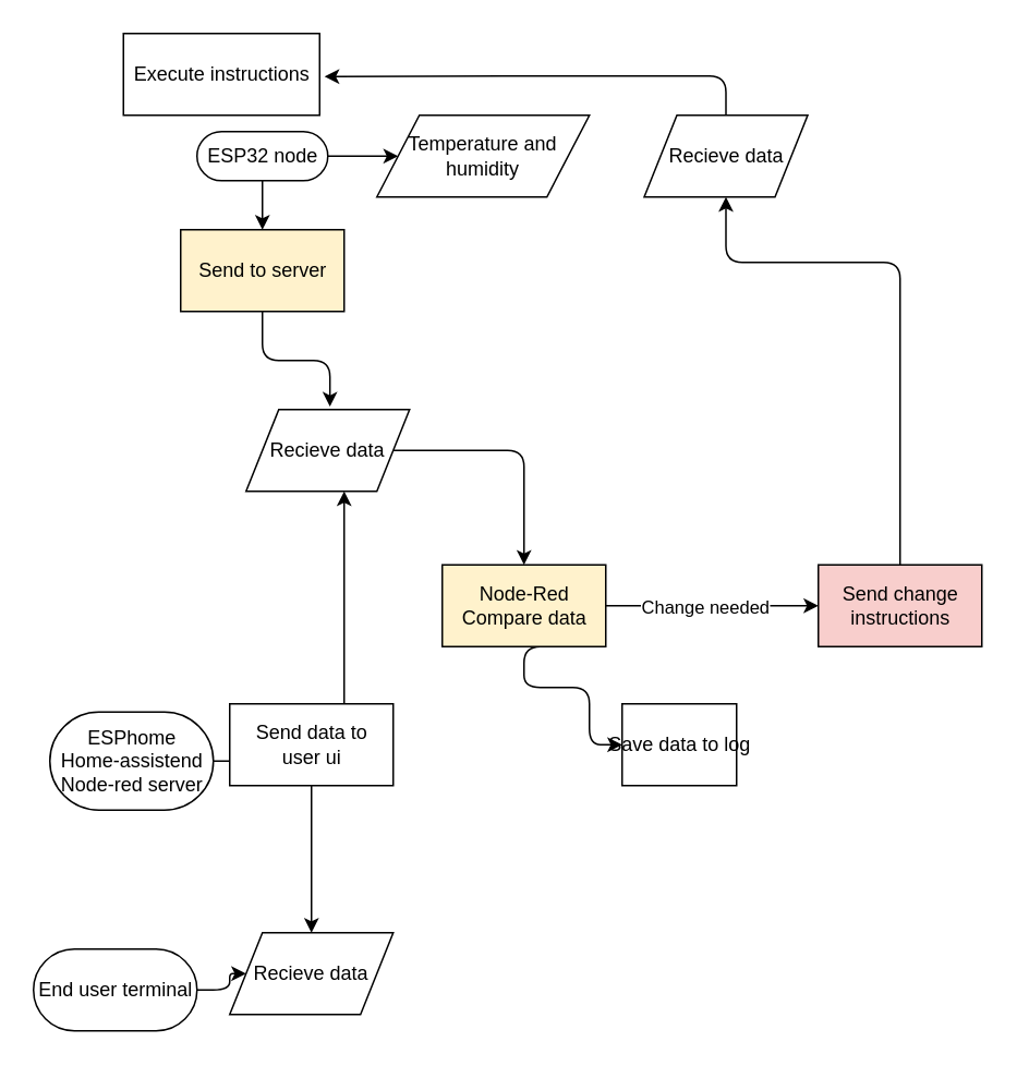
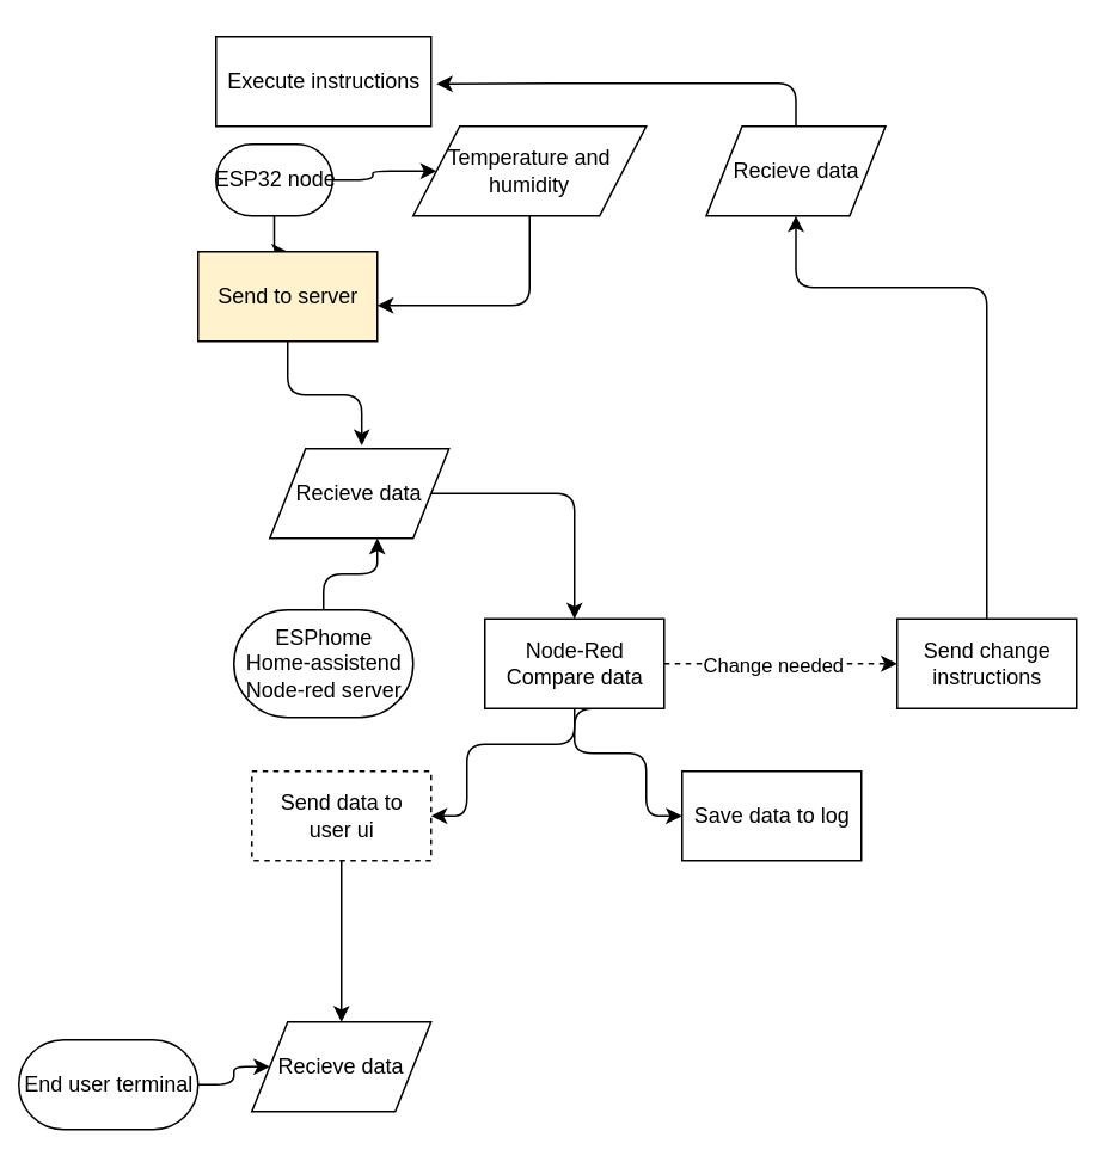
  <mxCell id="0" />
  <mxCell id="1" parent="0" />
  <mxCell id="2" style="edgeStyle=orthogonalEdgeStyle;orthogonalLoop=1;jettySize=auto;html=1;entryX=0;entryY=0.5;entryDx=0;entryDy=0;" edge="1" parent="1" source="4" target="6"><mxGeometry relative="1" as="geometry" /></mxCell>
  <mxCell id="3" style="edgeStyle=orthogonalEdgeStyle;orthogonalLoop=1;jettySize=auto;html=1;entryX=0.5;entryY=0;entryDx=0;entryDy=0;" edge="1" parent="1" source="4" target="8"><mxGeometry relative="1" as="geometry" /></mxCell>
- <mxCell id="4" value="ESP32 node" style="html=1;dashed=0;whitespace=wrap;shape=mxgraph.dfd.start;" vertex="1" parent="1"><mxGeometry x="120" y="80" width="80" height="30" as="geometry" /></mxCell>
+ <mxCell id="4" value="ESP32 node" style="html=1;dashed=0;whitespace=wrap;shape=mxgraph.dfd.start;" vertex="1" parent="1"><mxGeometry x="120" y="80" width="65" height="40" as="geometry" /></mxCell>
+ <mxCell id="5" style="edgeStyle=orthogonalEdgeStyle;orthogonalLoop=1;jettySize=auto;html=1;entryX=1;entryY=0.6;entryDx=0;entryDy=0;entryPerimeter=0;" edge="1" parent="1" source="6" target="8"><mxGeometry relative="1" as="geometry"><Array as="points"><mxPoint x="295" y="170" /></Array></mxGeometry></mxCell>
  <mxCell id="6" value="Temperature and humidity" style="shape=parallelogram;perimeter=parallelogramPerimeter;whiteSpace=wrap;html=1;dashed=0;" vertex="1" parent="1"><mxGeometry x="230" y="70" width="130" height="50" as="geometry" /></mxCell>
  <mxCell id="7" style="edgeStyle=orthogonalEdgeStyle;orthogonalLoop=1;jettySize=auto;html=1;entryX=0.513;entryY=-0.035;entryDx=0;entryDy=0;entryPerimeter=0;" edge="1" parent="1" source="8" target="12"><mxGeometry relative="1" as="geometry" /></mxCell>
  <mxCell id="8" value="Send to server" style="html=1;dashed=0;whitespace=wrap;fillColor=#fff2cc;" vertex="1" parent="1"><mxGeometry x="110" y="140" width="100" height="50" as="geometry" /></mxCell>
  <mxCell id="9" style="edgeStyle=orthogonalEdgeStyle;orthogonalLoop=1;jettySize=auto;html=1;entryX=0.6;entryY=1;entryDx=0;entryDy=0;entryPerimeter=0;" edge="1" parent="1" source="10" target="12"><mxGeometry relative="1" as="geometry" /></mxCell>
- <mxCell id="10" value="ESPhome &lt;br&gt;Home-assistend &lt;br&gt;Node-red server" style="html=1;dashed=0;whitespace=wrap;shape=mxgraph.dfd.start;" vertex="1" parent="1"><mxGeometry x="30" y="435" width="100" height="60" as="geometry" /></mxCell>
+ <mxCell id="10" value="ESPhome &lt;br&gt;Home-assistend &lt;br&gt;Node-red server" style="html=1;dashed=0;whitespace=wrap;shape=mxgraph.dfd.start;" vertex="1" parent="1"><mxGeometry x="130" y="340" width="100" height="60" as="geometry" /></mxCell>
  <mxCell id="11" style="edgeStyle=orthogonalEdgeStyle;orthogonalLoop=1;jettySize=auto;html=1;" edge="1" parent="1" source="12" target="17"><mxGeometry relative="1" as="geometry" /></mxCell>
  <mxCell id="12" value="Recieve data" style="shape=parallelogram;perimeter=parallelogramPerimeter;whiteSpace=wrap;html=1;dashed=0;" vertex="1" parent="1"><mxGeometry x="150" y="250" width="100" height="50" as="geometry" /></mxCell>
- <mxCell id="13" style="edgeStyle=orthogonalEdgeStyle;orthogonalLoop=1;jettySize=auto;html=1;entryX=0;entryY=0.5;entryDx=0;entryDy=0;" edge="1" parent="1" source="17" target="19"><mxGeometry relative="1" as="geometry" /></mxCell>
+ <mxCell id="13" style="edgeStyle=orthogonalEdgeStyle;orthogonalLoop=1;jettySize=auto;html=1;entryX=0;entryY=0.5;entryDx=0;entryDy=0;dashed=1;" edge="1" parent="1" source="17" target="19"><mxGeometry relative="1" as="geometry" /></mxCell>
  <mxCell id="14" value="Change needed" style="edgeLabel;html=1;align=center;verticalAlign=middle;resizable=0;points=[];" vertex="1" connectable="0" parent="13"><mxGeometry x="0.233" y="-1" relative="1" as="geometry"><mxPoint x="-20" y="-1" as="offset" /></mxGeometry></mxCell>
+ <mxCell id="15" style="edgeStyle=orthogonalEdgeStyle;orthogonalLoop=1;jettySize=auto;html=1;entryX=1;entryY=0.5;entryDx=0;entryDy=0;" edge="1" parent="1" source="17" target="24"><mxGeometry relative="1" as="geometry"><Array as="points"><mxPoint x="320" y="415" /><mxPoint x="260" y="415" /><mxPoint x="260" y="455" /></Array></mxGeometry></mxCell>
  <mxCell id="16" style="edgeStyle=orthogonalEdgeStyle;orthogonalLoop=1;jettySize=auto;html=1;exitX=0.75;exitY=1;exitDx=0;exitDy=0;entryX=0;entryY=0.5;entryDx=0;entryDy=0;" edge="1" parent="1" source="17" target="25"><mxGeometry relative="1" as="geometry"><Array as="points"><mxPoint x="320" y="395" /><mxPoint x="320" y="420" /><mxPoint x="360" y="420" /><mxPoint x="360" y="455" /></Array></mxGeometry></mxCell>
- <mxCell id="17" value="Node-Red&lt;br&gt;Compare data" style="html=1;dashed=0;whitespace=wrap;fillColor=#fff2cc;" vertex="1" parent="1"><mxGeometry x="270" y="345" width="100" height="50" as="geometry" /></mxCell>
+ <mxCell id="17" value="Node-Red&lt;br&gt;Compare data" style="html=1;dashed=0;whitespace=wrap;" vertex="1" parent="1"><mxGeometry x="270" y="345" width="100" height="50" as="geometry" /></mxCell>
  <mxCell id="18" style="edgeStyle=orthogonalEdgeStyle;orthogonalLoop=1;jettySize=auto;html=1;entryX=0.5;entryY=1;entryDx=0;entryDy=0;" edge="1" parent="1" source="19" target="21"><mxGeometry relative="1" as="geometry"><Array as="points"><mxPoint x="550" y="160" /><mxPoint x="444" y="160" /></Array></mxGeometry></mxCell>
- <mxCell id="19" value="Send change&lt;br&gt;instructions" style="html=1;dashed=0;whitespace=wrap;fillColor=#f8cecc;" vertex="1" parent="1"><mxGeometry x="500" y="345" width="100" height="50" as="geometry" /></mxCell>
+ <mxCell id="19" value="Send change&lt;br&gt;instructions" style="html=1;dashed=0;whitespace=wrap;" vertex="1" parent="1"><mxGeometry x="500" y="345" width="100" height="50" as="geometry" /></mxCell>
  <mxCell id="20" style="edgeStyle=orthogonalEdgeStyle;orthogonalLoop=1;jettySize=auto;html=1;entryX=1.025;entryY=0.527;entryDx=0;entryDy=0;entryPerimeter=0;" edge="1" parent="1" source="21" target="22"><mxGeometry relative="1" as="geometry"><Array as="points"><mxPoint x="444" y="46" /><mxPoint x="317" y="46" /></Array></mxGeometry></mxCell>
  <mxCell id="21" value="Recieve data" style="shape=parallelogram;perimeter=parallelogramPerimeter;whiteSpace=wrap;html=1;dashed=0;" vertex="1" parent="1"><mxGeometry x="393.5" y="70" width="100" height="50" as="geometry" /></mxCell>
- <mxCell id="22" value="Execute instructions" style="html=1;dashed=0;whitespace=wrap;" vertex="1" parent="1"><mxGeometry x="75" y="20" width="120" height="50" as="geometry" /></mxCell>
+ <mxCell id="22" value="Execute instructions" style="html=1;dashed=0;whitespace=wrap;" vertex="1" parent="1"><mxGeometry x="120" y="20" width="120" height="50" as="geometry" /></mxCell>
  <mxCell id="23" style="edgeStyle=orthogonalEdgeStyle;orthogonalLoop=1;jettySize=auto;html=1;entryX=0.5;entryY=0;entryDx=0;entryDy=0;" edge="1" parent="1" source="24" target="28"><mxGeometry relative="1" as="geometry" /></mxCell>
- <mxCell id="24" value="Send data to &lt;br&gt;user ui" style="html=1;dashed=0;whitespace=wrap;" vertex="1" parent="1"><mxGeometry x="140" y="430" width="100" height="50" as="geometry" /></mxCell>
- <mxCell id="25" value="Save data to log" style="html=1;dashed=0;whitespace=wrap;" vertex="1" parent="1"><mxGeometry x="380" y="430" width="70" height="50" as="geometry" /></mxCell>
+ <mxCell id="24" value="Send data to &lt;br&gt;user ui" style="html=1;dashed=1;whitespace=wrap;" vertex="1" parent="1"><mxGeometry x="140" y="430" width="100" height="50" as="geometry" /></mxCell>
+ <mxCell id="25" value="Save data to log" style="html=1;dashed=0;whitespace=wrap;" vertex="1" parent="1"><mxGeometry x="380" y="430" width="100" height="50" as="geometry" /></mxCell>
  <mxCell id="26" style="edgeStyle=orthogonalEdgeStyle;orthogonalLoop=1;jettySize=auto;html=1;entryX=0;entryY=0.5;entryDx=0;entryDy=0;" edge="1" parent="1" source="27" target="28"><mxGeometry relative="1" as="geometry" /></mxCell>
- <mxCell id="27" value="End user terminal" style="html=1;dashed=0;whitespace=wrap;shape=mxgraph.dfd.start;" vertex="1" parent="1"><mxGeometry x="20" y="580" width="100" height="50" as="geometry" /></mxCell>
+ <mxCell id="27" value="End user terminal" style="html=1;dashed=0;whitespace=wrap;shape=mxgraph.dfd.start;" vertex="1" parent="1"><mxGeometry x="10" y="580" width="100" height="50" as="geometry" /></mxCell>
  <mxCell id="28" value="Recieve data" style="shape=parallelogram;perimeter=parallelogramPerimeter;whiteSpace=wrap;html=1;dashed=0;" vertex="1" parent="1"><mxGeometry x="140" y="570" width="100" height="50" as="geometry" /></mxCell>
